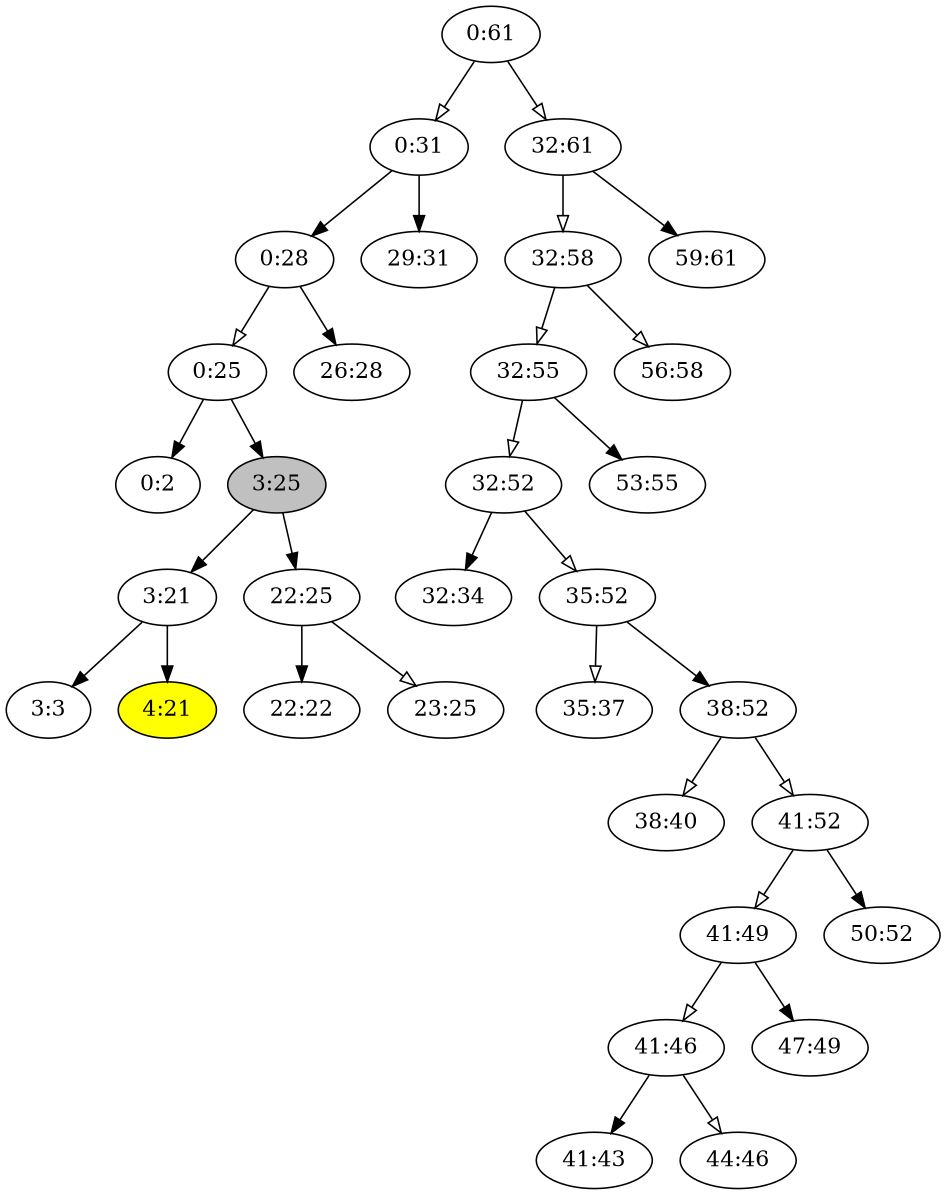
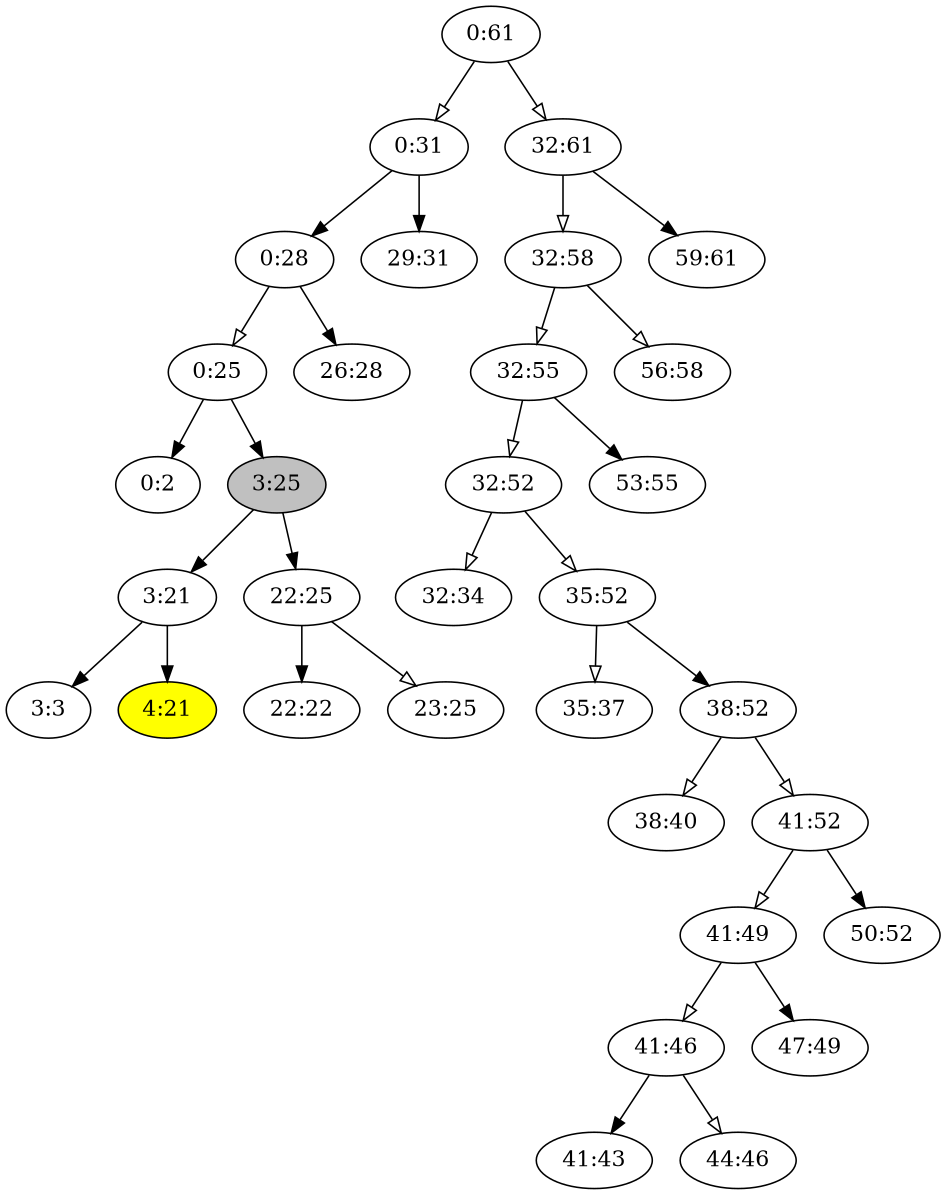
  digraph {
    edge [arrowhead=onormal]
    n1 [label="0:61"]
    n2 [label="0:31"]
    n3 [label="32:61"]
    n4 [label="0:28"]
    n5 [label="29:31"]
    n6 [label="32:58"]
    n7 [label="59:61"]
    n8 [label="0:25"]
    n9 [label="26:28"]
    n10 [label="0:2"]
    n11 [fillcolor=grey label="3:25" style=filled]
    n12 [label="3:21"]
    n13 [label="22:25"]
    n14 [label="3:3"]
    n15 [fillcolor=yellow label="4:21" style=filled]
    n16 [label="22:22"]
    n17 [label="23:25"]
    n18 [label="32:55"]
    n19 [label="56:58"]
    n20 [label="32:52"]
    n21 [label="53:55"]
    n22 [label="32:34"]
    n23 [label="35:52"]
    n24 [label="35:37"]
    n25 [label="38:52"]
    n26 [label="38:40"]
    n27 [label="41:52"]
    n28 [label="41:49"]
    n29 [label="50:52"]
    n30 [label="41:46"]
    n31 [label="47:49"]
    n32 [label="41:43"]
    n33 [label="44:46"]
    n1 -> n2
    n1 -> n3
    n2 -> n4 [arrowhead=normal]
    n2 -> n5 [arrowhead=normal]
    n3 -> n6
    n3 -> n7 [arrowhead=normal]
    n4 -> n8
    n4 -> n9 [arrowhead=normal]
    n6 -> n18
    n6 -> n19
    n8 -> n10 [arrowhead=normal]
    n8 -> n11 [arrowhead=normal]
    n11 -> n12 [arrowhead=normal]
    n11 -> n13 [arrowhead=normal]
    n12 -> n14 [arrowhead=normal]
    n12 -> n15 [arrowhead=normal]
    n13 -> n16 [arrowhead=normal]
    n13 -> n17
    n18 -> n20
    n18 -> n21 [arrowhead=normal]
-   n20 -> n22 [arrowhead=normal]
+   n20 -> n22
    n20 -> n23
    n23 -> n24
    n23 -> n25 [arrowhead=normal]
    n25 -> n26
    n25 -> n27
    n27 -> n28
    n27 -> n29 [arrowhead=normal]
    n28 -> n30
    n28 -> n31 [arrowhead=normal]
    n30 -> n32 [arrowhead=normal]
    n30 -> n33
  }
